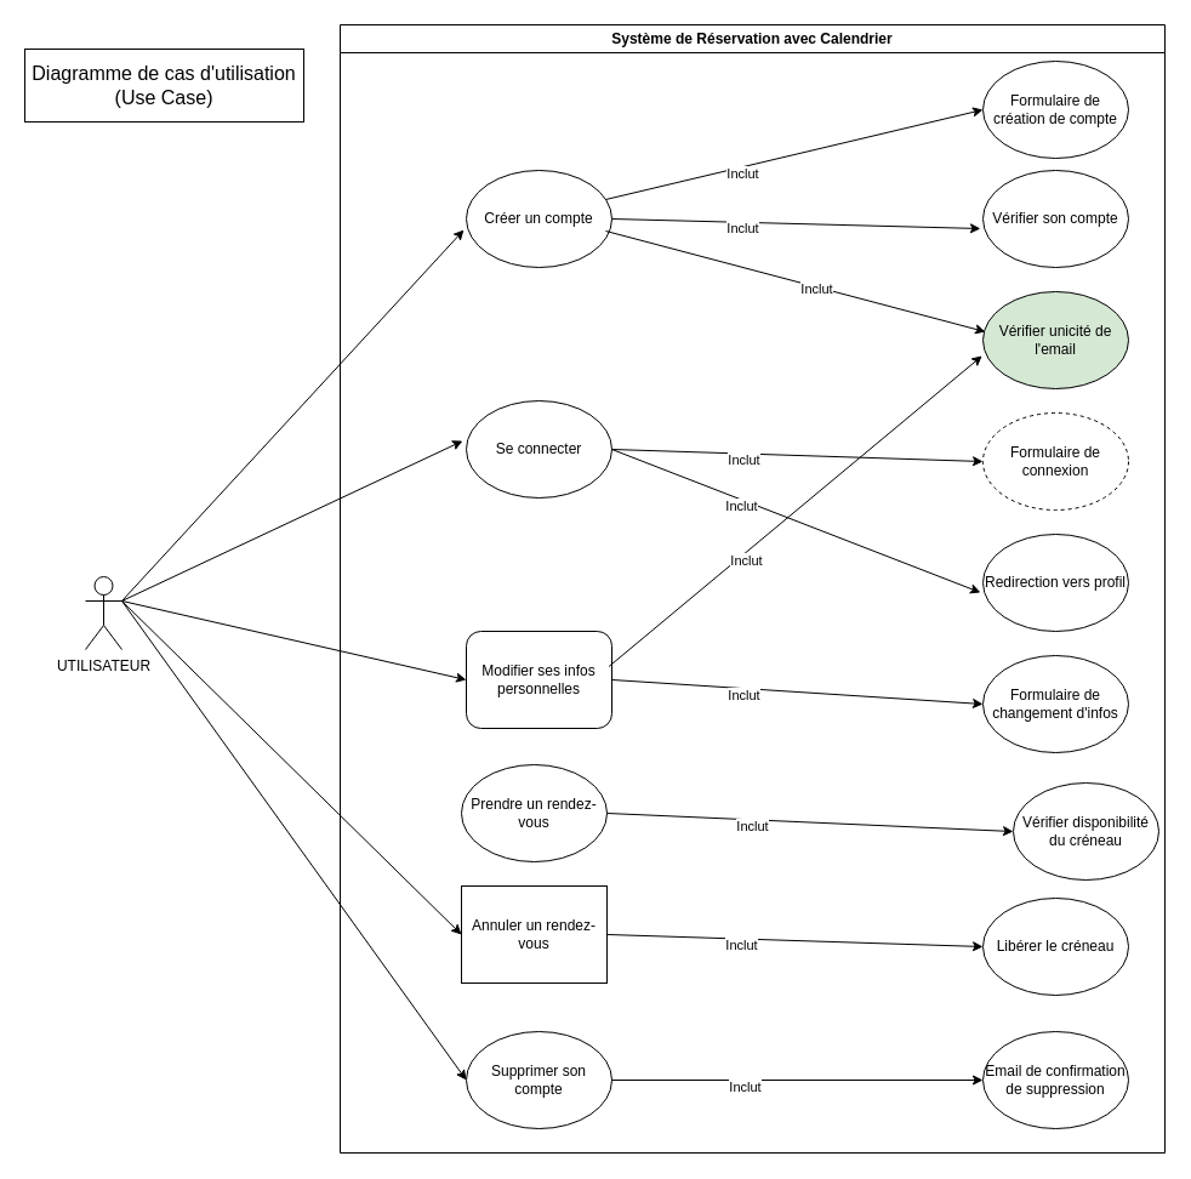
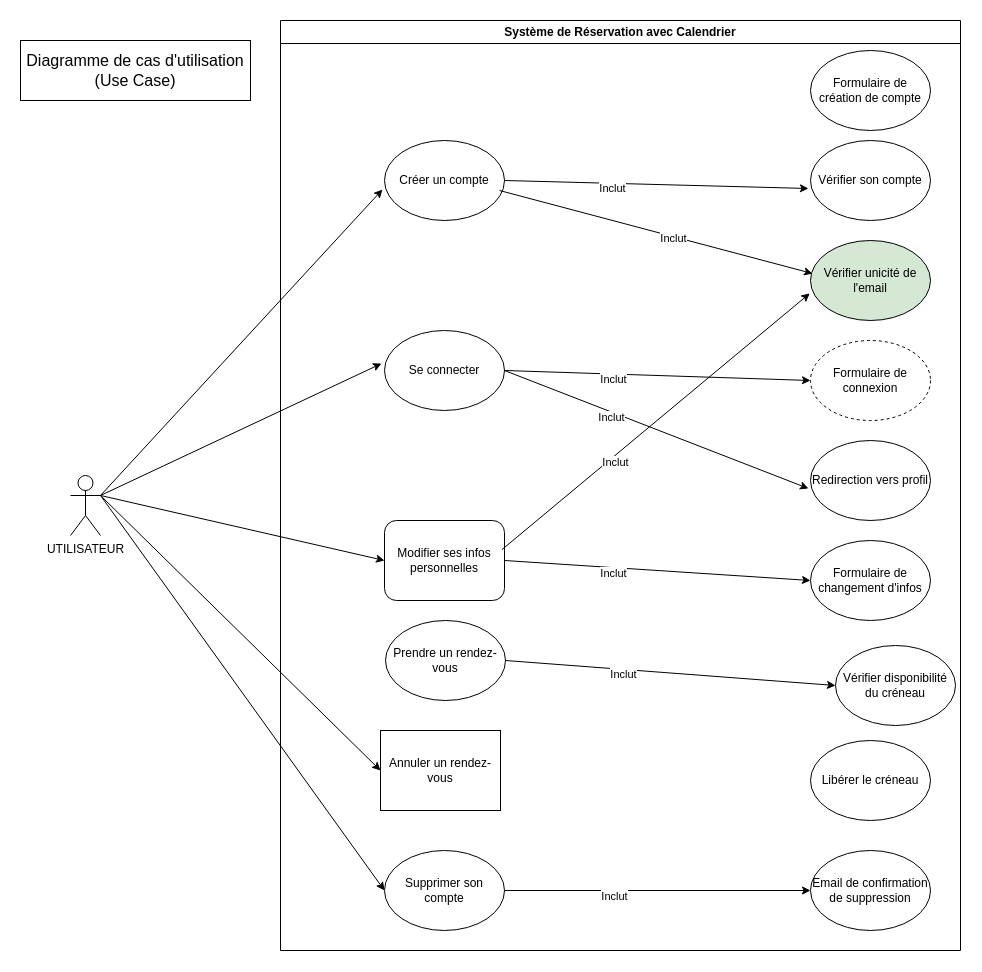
  <mxCell id="0" />
  <mxCell id="1" parent="0" />
  <mxCell id="2" value="UTILISATEUR" style="shape=umlActor;verticalLabelPosition=bottom;verticalAlign=top;html=1;outlineConnect=0;" parent="1" vertex="1"><mxGeometry x="70" y="475" width="30" height="60" as="geometry" /></mxCell>
  <mxCell id="3" value="" style="endArrow=classic;html=1;rounded=0;entryX=-0.017;entryY=0.613;entryDx=0;entryDy=0;entryPerimeter=0;exitX=1;exitY=0.333;exitDx=0;exitDy=0;exitPerimeter=0;" parent="1" target="13" edge="1" source="2"><mxGeometry width="50" height="50" relative="1" as="geometry"><mxPoint x="150" y="280" as="sourcePoint" /><mxPoint x="270" y="120" as="targetPoint" /></mxGeometry></mxCell>
  <mxCell id="4" value="" style="endArrow=classic;html=1;rounded=0;entryX=-0.025;entryY=0.413;entryDx=0;entryDy=0;entryPerimeter=0;exitX=1;exitY=0.333;exitDx=0;exitDy=0;exitPerimeter=0;" parent="1" target="8" edge="1" source="2"><mxGeometry width="50" height="50" relative="1" as="geometry"><mxPoint x="150" y="290" as="sourcePoint" /><mxPoint x="210" y="170" as="targetPoint" /></mxGeometry></mxCell>
  <mxCell id="5" value="" style="endArrow=classic;html=1;rounded=0;entryX=0;entryY=0.5;entryDx=0;entryDy=0;exitX=1;exitY=0.333;exitDx=0;exitDy=0;exitPerimeter=0;" parent="1" edge="1" target="9" source="2"><mxGeometry width="50" height="50" relative="1" as="geometry"><mxPoint x="130" y="290" as="sourcePoint" /><mxPoint x="330" y="390" as="targetPoint" /></mxGeometry></mxCell>
  <mxCell id="6" value="&lt;font style=&quot;font-size: 16px;&quot;&gt;Diagramme de cas d'utilisation (Use Case)&lt;/font&gt;" style="rounded=0;whiteSpace=wrap;html=1;" parent="1" vertex="1"><mxGeometry x="20" y="40" width="230" height="60" as="geometry" /></mxCell>
  <mxCell id="7" value="Système de Réservation avec Calendrier" style="swimlane;whiteSpace=wrap;html=1;" vertex="1" parent="1"><mxGeometry x="280" y="20" width="680" height="930" as="geometry" /></mxCell>
  <mxCell id="8" value="Se connecter" style="ellipse;whiteSpace=wrap;html=1;" parent="7" vertex="1"><mxGeometry x="104" y="310" width="120" height="80" as="geometry" /></mxCell>
  <mxCell id="9" value="Modifier ses infos personnelles" style="whiteSpace=wrap;html=1;rounded=1;" parent="7" vertex="1"><mxGeometry x="104" y="500" width="120" height="80" as="geometry" /></mxCell>
- <mxCell id="10" value="Prendre un rendez-vous" style="ellipse;whiteSpace=wrap;html=1;" vertex="1" parent="7"><mxGeometry x="100" y="610" width="120" height="80" as="geometry" /></mxCell>
+ <mxCell id="10" value="Prendre un rendez-vous" style="ellipse;whiteSpace=wrap;html=1;" vertex="1" parent="7"><mxGeometry x="105" y="600" width="120" height="80" as="geometry" /></mxCell>
  <mxCell id="11" value="Annuler un rendez-vous" style="whiteSpace=wrap;html=1;rounded=0;" vertex="1" parent="7"><mxGeometry x="100" y="710" width="120" height="80" as="geometry" /></mxCell>
  <mxCell id="12" value="Supprimer son compte" style="ellipse;whiteSpace=wrap;html=1;" vertex="1" parent="7"><mxGeometry x="104" y="830" width="120" height="80" as="geometry" /></mxCell>
  <mxCell id="13" value="Créer un compte" style="ellipse;whiteSpace=wrap;html=1;" parent="7" vertex="1"><mxGeometry x="104" y="120" width="120" height="80" as="geometry" /></mxCell>
  <mxCell id="14" value="" style="endArrow=classic;html=1;rounded=0;exitX=1;exitY=0.5;exitDx=0;exitDy=0;entryX=-0.017;entryY=0.6;entryDx=0;entryDy=0;entryPerimeter=0;" edge="1" parent="7" source="13" target="16"><mxGeometry width="50" height="50" relative="1" as="geometry"><mxPoint x="310" y="100" as="sourcePoint" /><mxPoint x="370" y="90" as="targetPoint" /></mxGeometry></mxCell>
  <mxCell id="15" value="Inclut" style="edgeLabel;html=1;align=center;verticalAlign=middle;resizable=0;points=[];" vertex="1" connectable="0" parent="14"><mxGeometry x="-0.287" y="-5" relative="1" as="geometry"><mxPoint as="offset" /></mxGeometry></mxCell>
  <mxCell id="16" value="Vérifier son compte" style="ellipse;whiteSpace=wrap;html=1;" vertex="1" parent="7"><mxGeometry x="530" y="120" width="120" height="80" as="geometry" /></mxCell>
  <mxCell id="17" value="" style="endArrow=classic;html=1;rounded=0;exitX=0.958;exitY=0.625;exitDx=0;exitDy=0;exitPerimeter=0;entryX=0.017;entryY=0.413;entryDx=0;entryDy=0;entryPerimeter=0;" edge="1" parent="7" source="13" target="19"><mxGeometry width="50" height="50" relative="1" as="geometry"><mxPoint x="320" y="230" as="sourcePoint" /><mxPoint x="370" y="180" as="targetPoint" /></mxGeometry></mxCell>
  <mxCell id="18" value="Inclut" style="edgeLabel;html=1;align=center;verticalAlign=middle;resizable=0;points=[];" vertex="1" connectable="0" parent="17"><mxGeometry x="0.106" y="-2" relative="1" as="geometry"><mxPoint x="1" as="offset" /></mxGeometry></mxCell>
  <mxCell id="19" value="Vérifier unicité de l'email" style="ellipse;whiteSpace=wrap;html=1;fillColor=#d5e8d4;" vertex="1" parent="7"><mxGeometry x="530" y="220" width="120" height="80" as="geometry" /></mxCell>
  <mxCell id="20" value="Formulaire de création de compte" style="ellipse;whiteSpace=wrap;html=1;" vertex="1" parent="7"><mxGeometry x="530" y="30" width="120" height="80" as="geometry" /></mxCell>
- <mxCell id="21" value="" style="endArrow=classic;html=1;rounded=0;exitX=0.958;exitY=0.3;exitDx=0;exitDy=0;entryX=0;entryY=0.5;entryDx=0;entryDy=0;exitPerimeter=0;" edge="1" parent="7" source="13" target="20"><mxGeometry width="50" height="50" relative="1" as="geometry"><mxPoint x="300" y="50" as="sourcePoint" /><mxPoint x="423" y="88" as="targetPoint" /></mxGeometry></mxCell>
- <mxCell id="22" value="Inclut" style="edgeLabel;html=1;align=center;verticalAlign=middle;resizable=0;points=[];" vertex="1" connectable="0" parent="21"><mxGeometry x="-0.287" y="-5" relative="1" as="geometry"><mxPoint as="offset" /></mxGeometry></mxCell>
  <mxCell id="23" value="" style="endArrow=classic;html=1;rounded=0;exitX=1;exitY=0.5;exitDx=0;exitDy=0;entryX=-0.017;entryY=0.6;entryDx=0;entryDy=0;entryPerimeter=0;" edge="1" parent="7" source="8" target="25"><mxGeometry width="50" height="50" relative="1" as="geometry"><mxPoint x="257" y="320" as="sourcePoint" /><mxPoint x="380" y="358" as="targetPoint" /></mxGeometry></mxCell>
  <mxCell id="24" value="Inclut" style="edgeLabel;html=1;align=center;verticalAlign=middle;resizable=0;points=[];" vertex="1" connectable="0" parent="23"><mxGeometry x="-0.287" y="-5" relative="1" as="geometry"><mxPoint as="offset" /></mxGeometry></mxCell>
  <mxCell id="25" value="Redirection vers profil" style="ellipse;whiteSpace=wrap;html=1;" vertex="1" parent="7"><mxGeometry x="530" y="420" width="120" height="80" as="geometry" /></mxCell>
  <mxCell id="26" value="Formulaire de connex&lt;span style=&quot;background-color: transparent; color: light-dark(rgb(0, 0, 0), rgb(255, 255, 255));&quot;&gt;ion&lt;/span&gt;" style="ellipse;whiteSpace=wrap;html=1;dashed=1;" vertex="1" parent="7"><mxGeometry x="530" y="320" width="120" height="80" as="geometry" /></mxCell>
  <mxCell id="27" value="" style="endArrow=classic;html=1;rounded=0;exitX=1;exitY=0.5;exitDx=0;exitDy=0;entryX=0;entryY=0.5;entryDx=0;entryDy=0;" edge="1" parent="7" source="8" target="26"><mxGeometry width="50" height="50" relative="1" as="geometry"><mxPoint x="310" y="220" as="sourcePoint" /><mxPoint x="433" y="258" as="targetPoint" /></mxGeometry></mxCell>
  <mxCell id="28" value="Inclut" style="edgeLabel;html=1;align=center;verticalAlign=middle;resizable=0;points=[];" vertex="1" connectable="0" parent="27"><mxGeometry x="-0.287" y="-5" relative="1" as="geometry"><mxPoint as="offset" /></mxGeometry></mxCell>
  <mxCell id="29" value="Formulaire de changement d'infos" style="ellipse;whiteSpace=wrap;html=1;" vertex="1" parent="7"><mxGeometry x="530" y="520" width="120" height="80" as="geometry" /></mxCell>
  <mxCell id="30" value="" style="endArrow=classic;html=1;rounded=0;exitX=1;exitY=0.5;exitDx=0;exitDy=0;entryX=0;entryY=0.5;entryDx=0;entryDy=0;" edge="1" parent="7" source="9" target="29"><mxGeometry width="50" height="50" relative="1" as="geometry"><mxPoint x="278.5" y="462" as="sourcePoint" /><mxPoint x="401.5" y="500" as="targetPoint" /></mxGeometry></mxCell>
  <mxCell id="31" value="Inclut" style="edgeLabel;html=1;align=center;verticalAlign=middle;resizable=0;points=[];" vertex="1" connectable="0" parent="30"><mxGeometry x="-0.287" y="-5" relative="1" as="geometry"><mxPoint as="offset" /></mxGeometry></mxCell>
  <mxCell id="32" value="" style="endArrow=classic;html=1;rounded=0;exitX=0.98;exitY=0.362;exitDx=0;exitDy=0;entryX=-0.006;entryY=0.661;entryDx=0;entryDy=0;entryPerimeter=0;exitPerimeter=0;" edge="1" parent="7" source="9" target="19"><mxGeometry width="50" height="50" relative="1" as="geometry"><mxPoint x="370" y="560" as="sourcePoint" /><mxPoint x="493" y="598" as="targetPoint" /></mxGeometry></mxCell>
  <mxCell id="33" value="Inclut" style="edgeLabel;html=1;align=center;verticalAlign=middle;resizable=0;points=[];" vertex="1" connectable="0" parent="32"><mxGeometry x="-0.287" y="-5" relative="1" as="geometry"><mxPoint as="offset" /></mxGeometry></mxCell>
  <mxCell id="34" value="Vérifier disponibilité du créneau" style="ellipse;whiteSpace=wrap;html=1;" vertex="1" parent="7"><mxGeometry x="555" y="625" width="120" height="80" as="geometry" /></mxCell>
  <mxCell id="35" value="" style="endArrow=classic;html=1;rounded=0;exitX=1;exitY=0.5;exitDx=0;exitDy=0;entryX=0;entryY=0.5;entryDx=0;entryDy=0;" edge="1" parent="7" source="10" target="34"><mxGeometry width="50" height="50" relative="1" as="geometry"><mxPoint x="240" y="700" as="sourcePoint" /><mxPoint x="363" y="738" as="targetPoint" /></mxGeometry></mxCell>
  <mxCell id="36" value="Inclut" style="edgeLabel;html=1;align=center;verticalAlign=middle;resizable=0;points=[];" vertex="1" connectable="0" parent="35"><mxGeometry x="-0.287" y="-5" relative="1" as="geometry"><mxPoint as="offset" /></mxGeometry></mxCell>
  <mxCell id="37" value="Libérer le créneau" style="ellipse;whiteSpace=wrap;html=1;" vertex="1" parent="7"><mxGeometry x="530" y="720" width="120" height="80" as="geometry" /></mxCell>
- <mxCell id="38" value="" style="endArrow=classic;html=1;rounded=0;exitX=1;exitY=0.5;exitDx=0;exitDy=0;entryX=0;entryY=0.5;entryDx=0;entryDy=0;" edge="1" parent="7" source="11" target="37"><mxGeometry width="50" height="50" relative="1" as="geometry"><mxPoint x="370" y="770" as="sourcePoint" /><mxPoint x="493" y="808" as="targetPoint" /></mxGeometry></mxCell>
- <mxCell id="39" value="Inclut" style="edgeLabel;html=1;align=center;verticalAlign=middle;resizable=0;points=[];" vertex="1" connectable="0" parent="38"><mxGeometry x="-0.287" y="-5" relative="1" as="geometry"><mxPoint as="offset" /></mxGeometry></mxCell>
  <mxCell id="40" value="Email de confirmation de suppression" style="ellipse;whiteSpace=wrap;html=1;" vertex="1" parent="7"><mxGeometry x="530" y="830" width="120" height="80" as="geometry" /></mxCell>
  <mxCell id="41" value="" style="endArrow=classic;html=1;rounded=0;exitX=1;exitY=0.5;exitDx=0;exitDy=0;entryX=0;entryY=0.5;entryDx=0;entryDy=0;" edge="1" parent="7" source="12" target="40"><mxGeometry width="50" height="50" relative="1" as="geometry"><mxPoint x="250" y="861" as="sourcePoint" /><mxPoint x="373" y="899" as="targetPoint" /></mxGeometry></mxCell>
  <mxCell id="42" value="Inclut" style="edgeLabel;html=1;align=center;verticalAlign=middle;resizable=0;points=[];" vertex="1" connectable="0" parent="41"><mxGeometry x="-0.287" y="-5" relative="1" as="geometry"><mxPoint as="offset" /></mxGeometry></mxCell>
  <mxCell id="43" value="" style="endArrow=classic;html=1;rounded=0;entryX=0;entryY=0.5;entryDx=0;entryDy=0;exitX=1;exitY=0.333;exitDx=0;exitDy=0;exitPerimeter=0;" edge="1" parent="1" source="2" target="12"><mxGeometry width="50" height="50" relative="1" as="geometry"><mxPoint x="150" y="320" as="sourcePoint" /><mxPoint x="275" y="515" as="targetPoint" /></mxGeometry></mxCell>
  <mxCell id="44" value="" style="endArrow=classic;html=1;rounded=0;entryX=0;entryY=0.5;entryDx=0;entryDy=0;exitX=1;exitY=0.333;exitDx=0;exitDy=0;exitPerimeter=0;" edge="1" parent="1" source="2" target="11"><mxGeometry width="50" height="50" relative="1" as="geometry"><mxPoint x="170" y="340" as="sourcePoint" /><mxPoint x="275" y="435" as="targetPoint" /></mxGeometry></mxCell>
